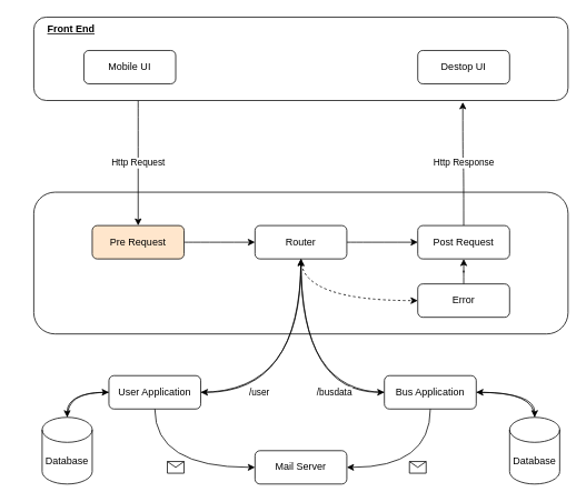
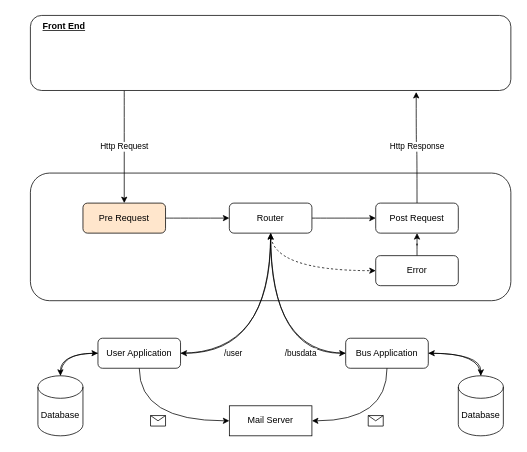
  <mxCell id="0" />
  <mxCell id="1" parent="0" />
  <mxCell id="2" value="" style="whiteSpace=wrap;html=1;rounded=1;" parent="1" vertex="1"><mxGeometry x="40" y="230" width="640" height="170" as="geometry" /></mxCell>
  <mxCell id="3" value="" style="edgeStyle=orthogonalEdgeStyle;orthogonalLoop=1;jettySize=auto;html=1;entryX=0.5;entryY=1;entryDx=0;entryDy=0;curved=1;" parent="1" source="5" target="19" edge="1"><mxGeometry x="-0.5" relative="1" as="geometry"><mxPoint as="offset" /></mxGeometry></mxCell>
  <mxCell id="4" value="" style="edgeStyle=orthogonalEdgeStyle;orthogonalLoop=1;jettySize=auto;html=1;curved=1;" parent="1" source="5" target="10" edge="1"><mxGeometry relative="1" as="geometry" /></mxCell>
  <mxCell id="5" value="User Application" style="whiteSpace=wrap;html=1;rounded=1;" parent="1" vertex="1"><mxGeometry x="130" y="450" width="110" height="40" as="geometry" /></mxCell>
  <mxCell id="6" style="edgeStyle=orthogonalEdgeStyle;orthogonalLoop=1;jettySize=auto;html=1;curved=1;" parent="1" source="8" target="19" edge="1"><mxGeometry relative="1" as="geometry" /></mxCell>
  <mxCell id="7" style="edgeStyle=orthogonalEdgeStyle;orthogonalLoop=1;jettySize=auto;html=1;curved=1;" parent="1" source="8" target="12" edge="1"><mxGeometry relative="1" as="geometry" /></mxCell>
  <mxCell id="8" value="Bus Application" style="whiteSpace=wrap;html=1;rounded=1;" parent="1" vertex="1"><mxGeometry x="460" y="450" width="110" height="40" as="geometry" /></mxCell>
  <mxCell id="9" style="edgeStyle=orthogonalEdgeStyle;orthogonalLoop=1;jettySize=auto;html=1;curved=1;" parent="1" source="10" target="5" edge="1"><mxGeometry relative="1" as="geometry"><Array as="points"><mxPoint x="80" y="470" /></Array></mxGeometry></mxCell>
  <mxCell id="10" value="Database" style="shape=cylinder3;whiteSpace=wrap;html=1;boundedLbl=1;backgroundOutline=1;size=15;rounded=1;" parent="1" vertex="1"><mxGeometry x="50" y="500" width="60" height="80" as="geometry" /></mxCell>
  <mxCell id="11" style="edgeStyle=orthogonalEdgeStyle;orthogonalLoop=1;jettySize=auto;html=1;curved=1;" parent="1" source="12" target="8" edge="1"><mxGeometry relative="1" as="geometry"><Array as="points"><mxPoint x="640" y="470" /></Array></mxGeometry></mxCell>
  <mxCell id="12" value="Database" style="shape=cylinder3;whiteSpace=wrap;html=1;boundedLbl=1;backgroundOutline=1;size=15;rounded=1;" parent="1" vertex="1"><mxGeometry x="610" y="500" width="60" height="80" as="geometry" /></mxCell>
  <mxCell id="13" style="edgeStyle=orthogonalEdgeStyle;orthogonalLoop=1;jettySize=auto;html=1;curved=1;" parent="1" source="14" target="19" edge="1"><mxGeometry relative="1" as="geometry" /></mxCell>
  <mxCell id="14" value="Pre Request" style="whiteSpace=wrap;html=1;rounded=1;fillColor=#ffe6cc;" parent="1" vertex="1"><mxGeometry x="110" y="270" width="110" height="40" as="geometry" /></mxCell>
  <mxCell id="15" style="edgeStyle=orthogonalEdgeStyle;orthogonalLoop=1;jettySize=auto;html=1;curved=1;" parent="1" source="19" target="21" edge="1"><mxGeometry relative="1" as="geometry" /></mxCell>
  <mxCell id="16" style="edgeStyle=orthogonalEdgeStyle;orthogonalLoop=1;jettySize=auto;html=1;entryX=0;entryY=0.5;entryDx=0;entryDy=0;dashed=1;curved=1;" parent="1" source="19" target="23" edge="1"><mxGeometry relative="1" as="geometry"><Array as="points"><mxPoint x="360" y="360" /></Array></mxGeometry></mxCell>
  <mxCell id="17" value="/user" style="edgeStyle=orthogonalEdgeStyle;orthogonalLoop=1;jettySize=auto;html=1;entryX=1;entryY=0.5;entryDx=0;entryDy=0;curved=1;" parent="1" source="19" target="5" edge="1"><mxGeometry x="0.5" relative="1" as="geometry"><Array as="points"><mxPoint x="360" y="470" /></Array><mxPoint as="offset" /></mxGeometry></mxCell>
  <mxCell id="18" value="/busdata" style="edgeStyle=orthogonalEdgeStyle;orthogonalLoop=1;jettySize=auto;html=1;entryX=0;entryY=0.5;entryDx=0;entryDy=0;curved=1;" parent="1" source="19" target="8" edge="1"><mxGeometry x="0.538" relative="1" as="geometry"><Array as="points"><mxPoint x="360" y="470" /></Array><mxPoint as="offset" /></mxGeometry></mxCell>
  <mxCell id="19" value="Router" style="whiteSpace=wrap;html=1;rounded=1;" parent="1" vertex="1"><mxGeometry x="305" y="270" width="110" height="40" as="geometry" /></mxCell>
  <mxCell id="20" value="Http Response" style="edgeStyle=orthogonalEdgeStyle;orthogonalLoop=1;jettySize=auto;html=1;entryX=0.803;entryY=1.02;entryDx=0;entryDy=0;entryPerimeter=0;curved=1;" parent="1" source="21" target="25" edge="1"><mxGeometry relative="1" as="geometry" /></mxCell>
  <mxCell id="21" value="Post Request" style="whiteSpace=wrap;html=1;rounded=1;" parent="1" vertex="1"><mxGeometry x="500" y="270" width="110" height="40" as="geometry" /></mxCell>
  <mxCell id="22" style="edgeStyle=orthogonalEdgeStyle;orthogonalLoop=1;jettySize=auto;html=1;curved=1;" parent="1" source="23" target="21" edge="1"><mxGeometry relative="1" as="geometry" /></mxCell>
  <mxCell id="23" value="Error" style="whiteSpace=wrap;html=1;rounded=1;" parent="1" vertex="1"><mxGeometry x="500" y="340" width="110" height="40" as="geometry" /></mxCell>
  <mxCell id="24" value="Http Request" style="endArrow=classic;html=1;curved=1;" parent="1" source="25" target="14" edge="1"><mxGeometry width="50" height="50" relative="1" as="geometry"><mxPoint x="165" y="140" as="sourcePoint" /><mxPoint x="270" y="140" as="targetPoint" /><Array as="points"><mxPoint x="165" y="120" /></Array></mxGeometry></mxCell>
  <mxCell id="25" value="" style="whiteSpace=wrap;html=1;rounded=1;" parent="1" vertex="1"><mxGeometry x="40" y="20" width="640" height="100" as="geometry" /></mxCell>
- <mxCell id="26" value="Mobile UI" style="whiteSpace=wrap;html=1;rounded=1;" parent="1" vertex="1"><mxGeometry x="100" y="60" width="110" height="40" as="geometry" /></mxCell>
- <mxCell id="27" value="Destop UI" style="whiteSpace=wrap;html=1;rounded=1;" parent="1" vertex="1"><mxGeometry x="500" y="60" width="110" height="40" as="geometry" /></mxCell>
  <mxCell id="28" value="&lt;b&gt;&lt;u&gt;Front End&lt;/u&gt;&lt;/b&gt;" style="text;html=1;strokeColor=none;fillColor=none;align=center;verticalAlign=middle;whiteSpace=wrap;rounded=1;" parent="1" vertex="1"><mxGeometry x="20" y="20" width="130" height="30" as="geometry" /></mxCell>
- <mxCell id="29" value="Mail Server" style="whiteSpace=wrap;html=1;rounded=1;" parent="1" vertex="1"><mxGeometry x="305" y="540" width="110" height="40" as="geometry" /></mxCell>
+ <mxCell id="29" value="Mail Server" style="whiteSpace=wrap;html=1;rounded=0;" parent="1" vertex="1"><mxGeometry x="305" y="540" width="110" height="40" as="geometry" /></mxCell>
  <mxCell id="30" value="" style="endArrow=classic;html=1;curved=1;" parent="1" source="5" target="29" edge="1"><mxGeometry relative="1" as="geometry"><mxPoint x="160" y="560" as="sourcePoint" /><mxPoint x="260" y="560" as="targetPoint" /><Array as="points"><mxPoint x="185" y="560" /></Array></mxGeometry></mxCell>
  <mxCell id="31" value="" style="shape=message;html=1;outlineConnect=0;rounded=1;" parent="30" vertex="1"><mxGeometry width="20" height="14" relative="1" as="geometry"><mxPoint x="-10" y="-7" as="offset" /></mxGeometry></mxCell>
  <mxCell id="32" value="" style="endArrow=classic;html=1;curved=1;" parent="1" source="8" target="29" edge="1"><mxGeometry relative="1" as="geometry"><mxPoint x="195" y="500" as="sourcePoint" /><mxPoint x="315" y="570" as="targetPoint" /><Array as="points"><mxPoint x="515" y="560" /></Array></mxGeometry></mxCell>
  <mxCell id="33" value="" style="shape=message;html=1;outlineConnect=0;rounded=1;" parent="32" vertex="1"><mxGeometry width="20" height="14" relative="1" as="geometry"><mxPoint x="-10" y="-7" as="offset" /></mxGeometry></mxCell>
